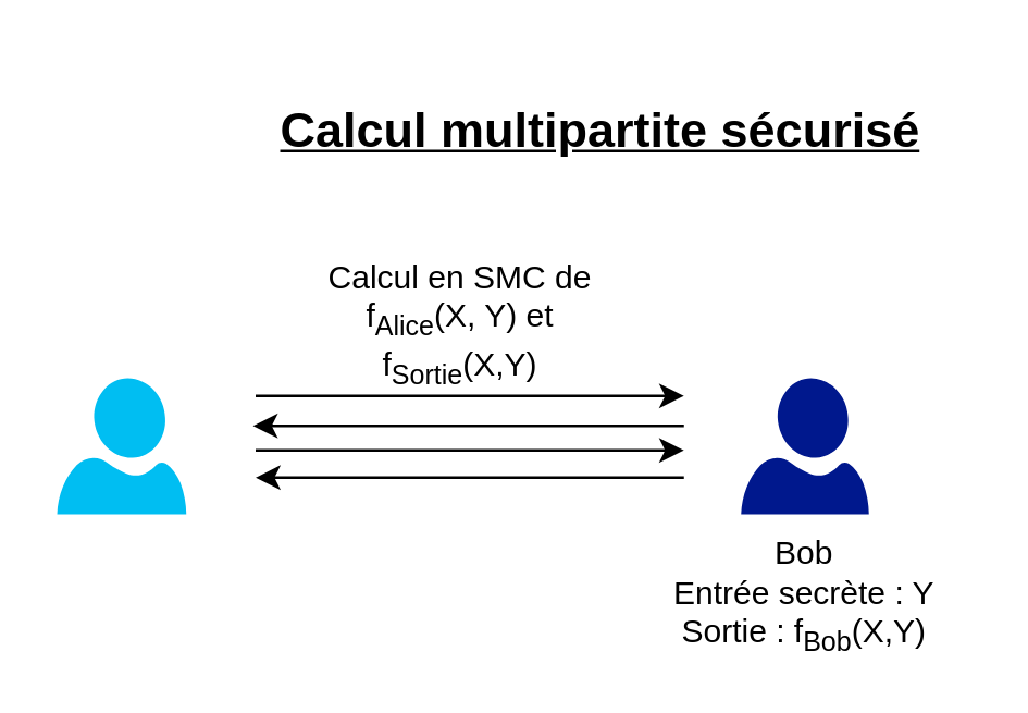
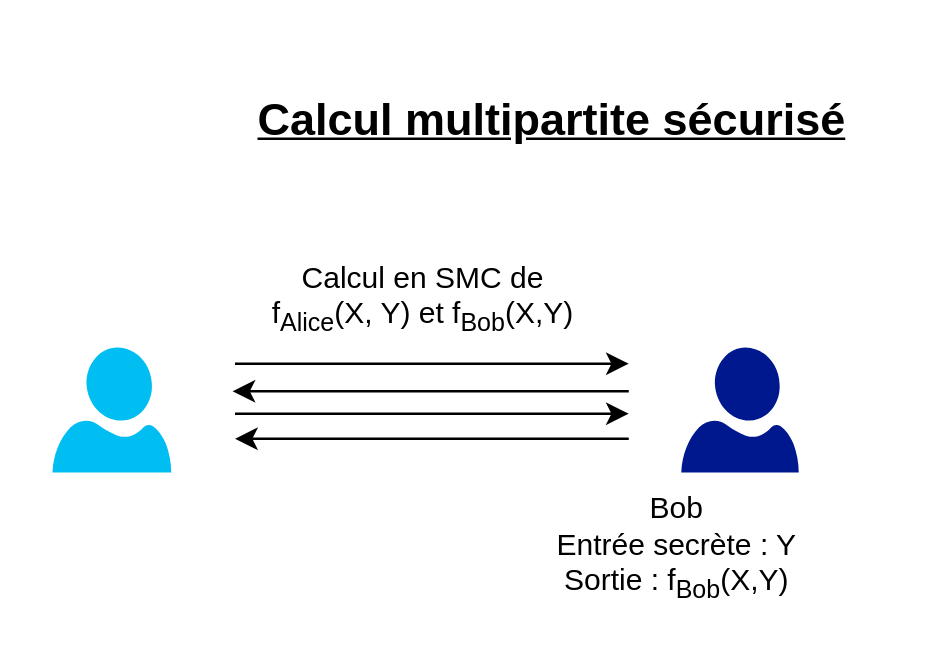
  <mxCell id="0" />
  <mxCell id="1" parent="0" />
  <mxCell id="2" value="" style="verticalLabelPosition=bottom;html=1;verticalAlign=top;align=center;strokeColor=none;fillColor=#00BEF2;shape=mxgraph.azure.user;" parent="1" vertex="1"><mxGeometry x="20.5" y="138.5" width="47.5" height="50" as="geometry" /></mxCell>
  <mxCell id="3" value="" style="aspect=fixed;pointerEvents=1;shadow=0;dashed=0;html=1;strokeColor=none;labelPosition=center;verticalLabelPosition=bottom;verticalAlign=top;align=center;fillColor=#00188D;shape=mxgraph.azure.user" parent="1" vertex="1"><mxGeometry x="272" y="138.5" width="47" height="50" as="geometry" /></mxCell>
- <mxCell id="4" value="Bob&lt;br&gt;Entrée secrète : Y&lt;br&gt;Sortie : f&lt;sub&gt;Bob&lt;/sub&gt;(X,Y)" style="text;html=1;strokeColor=none;fillColor=none;align=center;verticalAlign=middle;whiteSpace=wrap;rounded=0;" parent="1" vertex="1"><mxGeometry x="235" y="198" width="121" height="42" as="geometry" /></mxCell>
+ <mxCell id="4" value="Bob&lt;br&gt;Entrée secrète : Y&lt;br&gt;Sortie : f&lt;sub&gt;Bob&lt;/sub&gt;(X,Y)" style="text;html=1;strokeColor=none;fillColor=none;align=center;verticalAlign=middle;whiteSpace=wrap;rounded=0;" parent="1" vertex="1"><mxGeometry x="210" y="198" width="121" height="42" as="geometry" /></mxCell>
  <mxCell id="5" value="" style="endArrow=classic;html=1;strokeWidth=1;" parent="1" edge="1"><mxGeometry width="50" height="50" relative="1" as="geometry"><mxPoint x="93.5" y="145" as="sourcePoint" /><mxPoint x="251" y="145" as="targetPoint" /></mxGeometry></mxCell>
  <mxCell id="6" value="" style="endArrow=classic;html=1;strokeWidth=1;" parent="1" edge="1"><mxGeometry width="50" height="50" relative="1" as="geometry"><mxPoint x="93.5" y="165" as="sourcePoint" /><mxPoint x="251" y="165" as="targetPoint" /></mxGeometry></mxCell>
  <mxCell id="7" value="" style="endArrow=classic;html=1;strokeWidth=1;" parent="1" edge="1"><mxGeometry width="50" height="50" relative="1" as="geometry"><mxPoint x="251" y="156" as="sourcePoint" /><mxPoint x="92.5" y="156" as="targetPoint" /></mxGeometry></mxCell>
  <mxCell id="8" value="" style="endArrow=classic;html=1;strokeWidth=1;" parent="1" edge="1"><mxGeometry width="50" height="50" relative="1" as="geometry"><mxPoint x="251" y="175" as="sourcePoint" /><mxPoint x="93.5" y="175" as="targetPoint" /></mxGeometry></mxCell>
- <mxCell id="9" value="Calcul en SMC de&lt;br&gt;f&lt;sub&gt;Alice&lt;/sub&gt;(X, Y) et f&lt;sub&gt;Sortie&lt;/sub&gt;(X,Y)" style="text;html=1;strokeColor=none;fillColor=none;align=center;verticalAlign=middle;whiteSpace=wrap;rounded=0;" parent="1" vertex="1"><mxGeometry x="105" y="98.5" width="128" height="40" as="geometry" /></mxCell>
+ <mxCell id="9" value="Calcul en SMC de&lt;br&gt;f&lt;sub&gt;Alice&lt;/sub&gt;(X, Y) et f&lt;sub&gt;Bob&lt;/sub&gt;(X,Y)" style="text;html=1;strokeColor=none;fillColor=none;align=center;verticalAlign=middle;whiteSpace=wrap;rounded=0;" parent="1" vertex="1"><mxGeometry x="105" y="98.5" width="128" height="40" as="geometry" /></mxCell>
  <mxCell id="10" value="&lt;h2&gt;&lt;b&gt;&lt;u&gt;Calcul multipartite sécurisé&lt;/u&gt;&lt;/b&gt;&lt;/h2&gt;" style="text;html=1;resizable=0;points=[];autosize=1;align=left;verticalAlign=top;spacingTop=-4;" parent="1" vertex="1"><mxGeometry x="100.5" y="20" width="250" height="50" as="geometry" /></mxCell>
